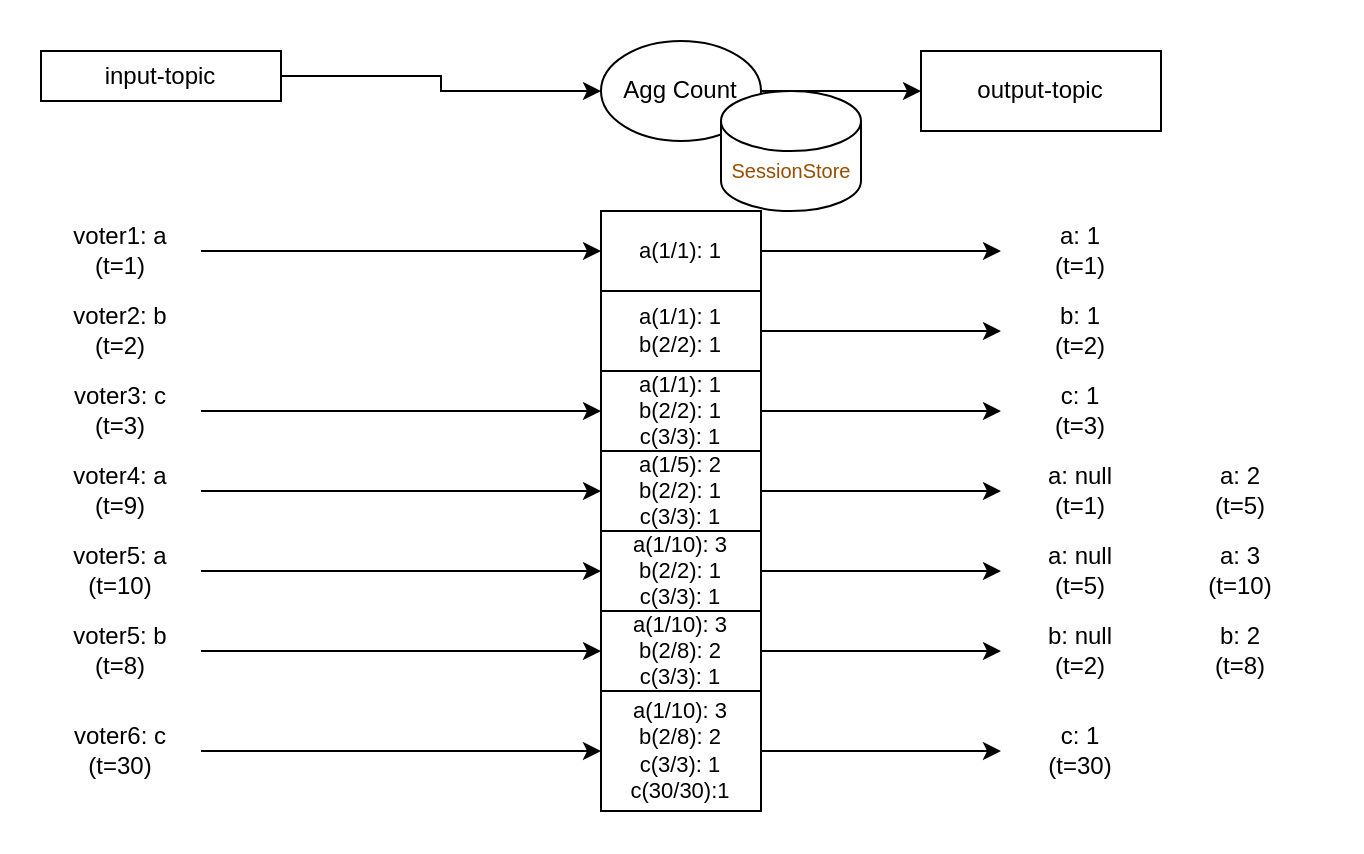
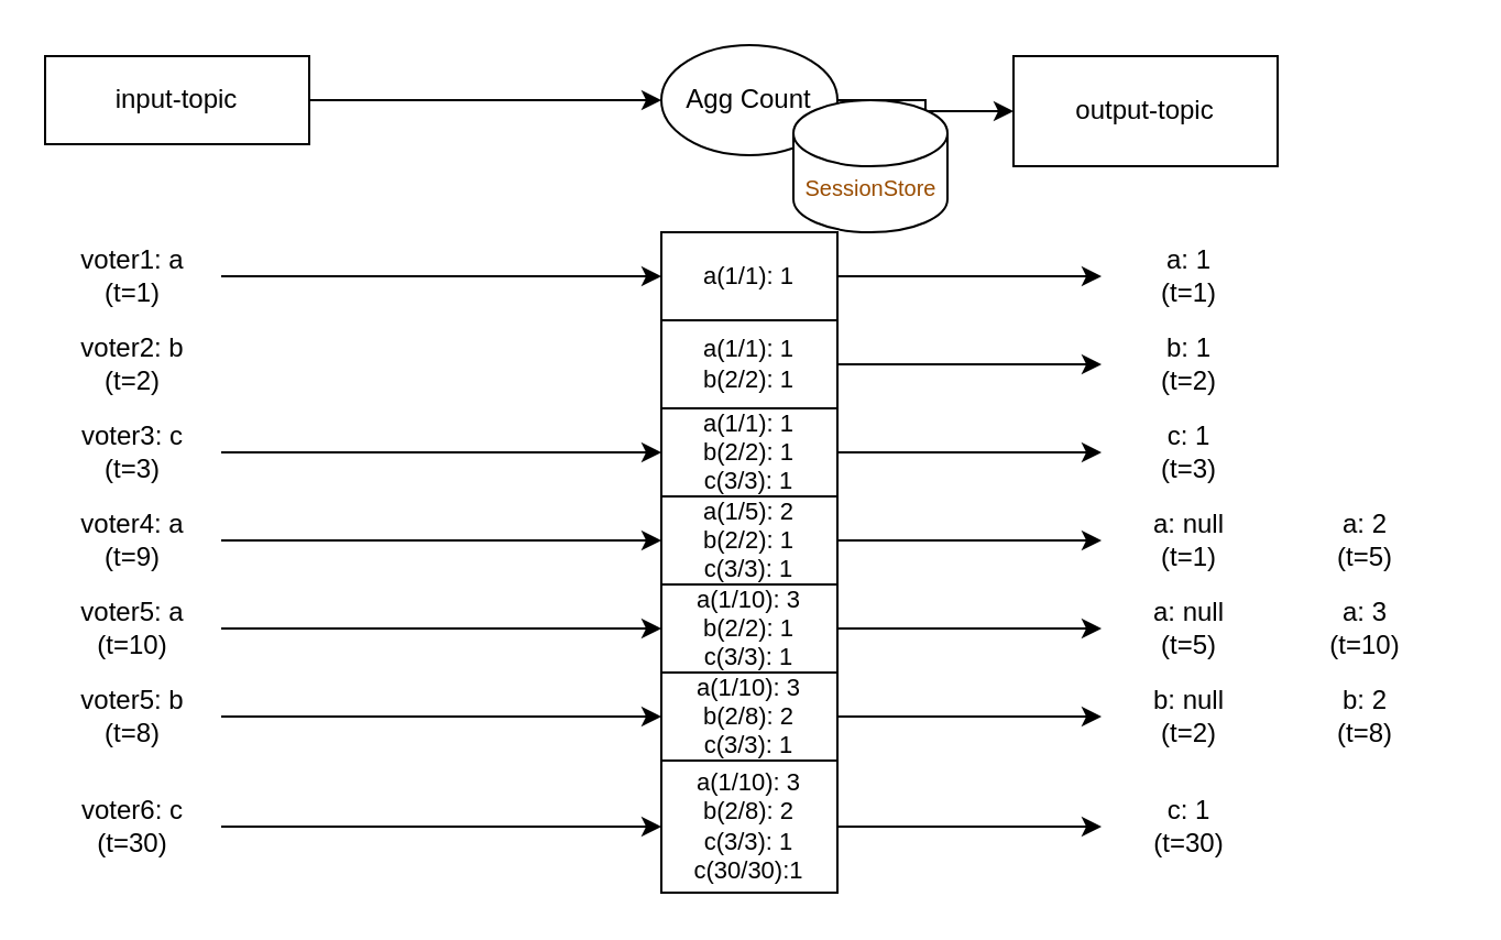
  <mxCell id="0" />
  <mxCell id="1" parent="0" />
  <mxCell id="2" style="edgeStyle=orthogonalEdgeStyle;rounded=0;orthogonalLoop=1;jettySize=auto;html=1;entryX=0;entryY=0.5;entryDx=0;entryDy=0;strokeColor=#000000;fontColor=#000000;" parent="1" source="3" target="5" edge="1"><mxGeometry relative="1" as="geometry" /></mxCell>
- <mxCell id="3" value="&lt;div&gt;&lt;font&gt;input-topic&lt;/font&gt;&lt;/div&gt;" style="rounded=0;whiteSpace=wrap;html=1;strokeColor=#000000;fontColor=#000000;" parent="1" vertex="1"><mxGeometry x="20" y="25" width="120" height="25" as="geometry" /></mxCell>
+ <mxCell id="3" value="&lt;div&gt;&lt;font&gt;input-topic&lt;/font&gt;&lt;/div&gt;" style="rounded=0;whiteSpace=wrap;html=1;strokeColor=#000000;fontColor=#000000;" parent="1" vertex="1"><mxGeometry x="20" y="25" width="120" height="40" as="geometry" /></mxCell>
  <mxCell id="4" style="edgeStyle=orthogonalEdgeStyle;rounded=0;orthogonalLoop=1;jettySize=auto;html=1;entryX=0;entryY=0.5;entryDx=0;entryDy=0;strokeColor=#000000;fontColor=#000000;" parent="1" source="5" target="6" edge="1"><mxGeometry relative="1" as="geometry" /></mxCell>
  <mxCell id="5" value="&lt;font&gt;Agg Count&lt;/font&gt;" style="ellipse;whiteSpace=wrap;html=1;strokeColor=#000000;fontColor=#000000;" parent="1" vertex="1"><mxGeometry x="300" y="20" width="80" height="50" as="geometry" /></mxCell>
- <mxCell id="6" value="&lt;font&gt;output-topic&lt;/font&gt;" style="rounded=0;whiteSpace=wrap;html=1;strokeColor=#000000;fontColor=#000000;" parent="1" vertex="1"><mxGeometry x="460" y="25" width="120" height="40" as="geometry" /></mxCell>
+ <mxCell id="6" value="&lt;font&gt;output-topic&lt;/font&gt;" style="rounded=0;whiteSpace=wrap;html=1;strokeColor=#000000;fontColor=#000000;" parent="1" vertex="1"><mxGeometry x="460" y="25" width="120" height="50" as="geometry" /></mxCell>
  <mxCell id="7" style="edgeStyle=orthogonalEdgeStyle;rounded=0;orthogonalLoop=1;jettySize=auto;html=1;entryX=0;entryY=0.5;entryDx=0;entryDy=0;" parent="1" source="8" target="22" edge="1"><mxGeometry relative="1" as="geometry" /></mxCell>
  <mxCell id="8" value="voter1: a&lt;div&gt;(t=1)&lt;/div&gt;" style="text;html=1;align=center;verticalAlign=middle;whiteSpace=wrap;rounded=0;fontColor=#000000;" parent="1" vertex="1"><mxGeometry x="20" y="110" width="80" height="30" as="geometry" /></mxCell>
  <mxCell id="9" value="voter2: b&lt;div&gt;(t=2)&lt;/div&gt;" style="text;html=1;align=center;verticalAlign=middle;whiteSpace=wrap;rounded=0;fontColor=#000000;" parent="1" vertex="1"><mxGeometry x="20" y="150" width="80" height="30" as="geometry" /></mxCell>
  <mxCell id="10" style="edgeStyle=orthogonalEdgeStyle;rounded=0;orthogonalLoop=1;jettySize=auto;html=1;entryX=0;entryY=0.5;entryDx=0;entryDy=0;" parent="1" source="11" target="26" edge="1"><mxGeometry relative="1" as="geometry" /></mxCell>
  <mxCell id="11" value="voter3: c&lt;div&gt;(t=3)&lt;/div&gt;" style="text;html=1;align=center;verticalAlign=middle;whiteSpace=wrap;rounded=0;fontColor=#000000;" parent="1" vertex="1"><mxGeometry x="20" y="190" width="80" height="30" as="geometry" /></mxCell>
  <mxCell id="12" value="" style="shape=cylinder3;whiteSpace=wrap;html=1;boundedLbl=1;backgroundOutline=1;size=15;strokeColor=#000000;fontColor=#000000;" parent="1" vertex="1"><mxGeometry x="360" y="45" width="70" height="60" as="geometry" /></mxCell>
  <mxCell id="13" style="edgeStyle=orthogonalEdgeStyle;rounded=0;orthogonalLoop=1;jettySize=auto;html=1;entryX=0;entryY=0.5;entryDx=0;entryDy=0;" parent="1" source="14" target="28" edge="1"><mxGeometry relative="1" as="geometry" /></mxCell>
  <mxCell id="14" value="voter4: a&lt;div&gt;(t=9)&lt;/div&gt;" style="text;html=1;align=center;verticalAlign=middle;whiteSpace=wrap;rounded=0;fontColor=#000000;" parent="1" vertex="1"><mxGeometry x="20" y="230" width="80" height="30" as="geometry" /></mxCell>
  <mxCell id="15" style="edgeStyle=orthogonalEdgeStyle;rounded=0;orthogonalLoop=1;jettySize=auto;html=1;entryX=0;entryY=0.5;entryDx=0;entryDy=0;" parent="1" source="16" target="30" edge="1"><mxGeometry relative="1" as="geometry" /></mxCell>
  <mxCell id="16" value="voter5: a&lt;div&gt;(t=10)&lt;/div&gt;" style="text;html=1;align=center;verticalAlign=middle;whiteSpace=wrap;rounded=0;fontColor=#000000;" parent="1" vertex="1"><mxGeometry x="20" y="270" width="80" height="30" as="geometry" /></mxCell>
  <mxCell id="17" style="edgeStyle=orthogonalEdgeStyle;rounded=0;orthogonalLoop=1;jettySize=auto;html=1;entryX=0;entryY=0.5;entryDx=0;entryDy=0;" parent="1" source="18" target="32" edge="1"><mxGeometry relative="1" as="geometry" /></mxCell>
  <mxCell id="18" value="voter5: b&lt;div&gt;(t=8)&lt;/div&gt;" style="text;html=1;align=center;verticalAlign=middle;whiteSpace=wrap;rounded=0;fontColor=#000000;" parent="1" vertex="1"><mxGeometry x="20" y="310" width="80" height="30" as="geometry" /></mxCell>
  <mxCell id="19" style="edgeStyle=orthogonalEdgeStyle;rounded=0;orthogonalLoop=1;jettySize=auto;html=1;entryX=0;entryY=0.5;entryDx=0;entryDy=0;" parent="1" source="20" target="34" edge="1"><mxGeometry relative="1" as="geometry" /></mxCell>
  <mxCell id="20" value="voter6: c&lt;div&gt;(t=30)&lt;/div&gt;" style="text;html=1;align=center;verticalAlign=middle;whiteSpace=wrap;rounded=0;fontColor=#000000;" parent="1" vertex="1"><mxGeometry x="20" y="360" width="80" height="30" as="geometry" /></mxCell>
  <mxCell id="21" style="edgeStyle=orthogonalEdgeStyle;rounded=0;orthogonalLoop=1;jettySize=auto;html=1;entryX=0;entryY=0.5;entryDx=0;entryDy=0;" parent="1" source="22" target="35" edge="1"><mxGeometry relative="1" as="geometry" /></mxCell>
  <mxCell id="22" value="a(1/1): 1" style="text;html=1;align=center;verticalAlign=middle;whiteSpace=wrap;rounded=0;fontColor=#000000;strokeColor=default;fontSize=11;" parent="1" vertex="1"><mxGeometry x="300" y="105" width="80" height="40" as="geometry" /></mxCell>
  <mxCell id="23" style="edgeStyle=orthogonalEdgeStyle;rounded=0;orthogonalLoop=1;jettySize=auto;html=1;entryX=0;entryY=0.5;entryDx=0;entryDy=0;" parent="1" source="24" target="36" edge="1"><mxGeometry relative="1" as="geometry" /></mxCell>
  <mxCell id="24" value="a(1/1): 1&lt;div style=&quot;font-size: 11px;&quot;&gt;b(2/2): 1&lt;/div&gt;" style="text;html=1;align=center;verticalAlign=middle;whiteSpace=wrap;rounded=0;fontColor=#000000;fillColor=none;strokeColor=default;fontSize=11;" parent="1" vertex="1"><mxGeometry x="300" y="145" width="80" height="40" as="geometry" /></mxCell>
  <mxCell id="25" style="edgeStyle=orthogonalEdgeStyle;rounded=0;orthogonalLoop=1;jettySize=auto;html=1;entryX=0;entryY=0.5;entryDx=0;entryDy=0;" parent="1" source="26" target="37" edge="1"><mxGeometry relative="1" as="geometry" /></mxCell>
  <mxCell id="26" value="a(1/1): 1&lt;div style=&quot;font-size: 11px;&quot;&gt;b(2/2): 1&lt;/div&gt;&lt;div style=&quot;font-size: 11px;&quot;&gt;c(3/3): 1&lt;/div&gt;" style="text;html=1;align=center;verticalAlign=middle;whiteSpace=wrap;rounded=0;fontColor=#000000;strokeColor=default;fontSize=11;" parent="1" vertex="1"><mxGeometry x="300" y="185" width="80" height="40" as="geometry" /></mxCell>
  <mxCell id="27" style="edgeStyle=orthogonalEdgeStyle;rounded=0;orthogonalLoop=1;jettySize=auto;html=1;entryX=0;entryY=0.5;entryDx=0;entryDy=0;" parent="1" source="28" target="38" edge="1"><mxGeometry relative="1" as="geometry" /></mxCell>
  <mxCell id="28" value="a(1/5): 2&lt;div style=&quot;font-size: 11px;&quot;&gt;b(2/2): 1&lt;/div&gt;&lt;div style=&quot;font-size: 11px;&quot;&gt;c(3/3): 1&lt;/div&gt;" style="text;html=1;align=center;verticalAlign=middle;whiteSpace=wrap;rounded=0;fontColor=#000000;strokeColor=default;fontSize=11;" parent="1" vertex="1"><mxGeometry x="300" y="225" width="80" height="40" as="geometry" /></mxCell>
  <mxCell id="29" style="edgeStyle=orthogonalEdgeStyle;rounded=0;orthogonalLoop=1;jettySize=auto;html=1;entryX=0;entryY=0.5;entryDx=0;entryDy=0;" parent="1" source="30" target="39" edge="1"><mxGeometry relative="1" as="geometry" /></mxCell>
  <mxCell id="30" value="a(1/10): 3&lt;div style=&quot;font-size: 11px;&quot;&gt;b(2/2): 1&lt;/div&gt;&lt;div style=&quot;font-size: 11px;&quot;&gt;c(3/3): 1&lt;/div&gt;" style="text;html=1;align=center;verticalAlign=middle;whiteSpace=wrap;rounded=0;fontColor=#000000;strokeColor=default;fontSize=11;" parent="1" vertex="1"><mxGeometry x="300" y="265" width="80" height="40" as="geometry" /></mxCell>
  <mxCell id="31" style="edgeStyle=orthogonalEdgeStyle;rounded=0;orthogonalLoop=1;jettySize=auto;html=1;" parent="1" source="32" target="41" edge="1"><mxGeometry relative="1" as="geometry" /></mxCell>
  <mxCell id="32" value="a(1/10): 3&lt;div style=&quot;font-size: 11px;&quot;&gt;b(2/8): 2&lt;/div&gt;&lt;div style=&quot;font-size: 11px;&quot;&gt;c(3/3): 1&lt;/div&gt;" style="text;html=1;align=center;verticalAlign=middle;whiteSpace=wrap;rounded=0;fontColor=#000000;strokeColor=default;fontSize=11;" parent="1" vertex="1"><mxGeometry x="300" y="305" width="80" height="40" as="geometry" /></mxCell>
  <mxCell id="33" style="edgeStyle=orthogonalEdgeStyle;rounded=0;orthogonalLoop=1;jettySize=auto;html=1;entryX=0;entryY=0.5;entryDx=0;entryDy=0;" parent="1" source="34" target="42" edge="1"><mxGeometry relative="1" as="geometry" /></mxCell>
  <mxCell id="34" value="a(1/10): 3&lt;div&gt;b(2/8): 2&lt;/div&gt;&lt;div&gt;c(3/3): 1&lt;/div&gt;&lt;div&gt;c(30/30):1&lt;/div&gt;" style="text;html=1;align=center;verticalAlign=middle;whiteSpace=wrap;rounded=0;fontColor=#000000;strokeColor=default;fontSize=11;" parent="1" vertex="1"><mxGeometry x="300" y="345" width="80" height="60" as="geometry" /></mxCell>
  <mxCell id="35" value="a: 1&lt;div&gt;(t=1)&lt;/div&gt;" style="text;html=1;align=center;verticalAlign=middle;whiteSpace=wrap;rounded=0;fontColor=#000000;" parent="1" vertex="1"><mxGeometry x="500" y="110" width="80" height="30" as="geometry" /></mxCell>
  <mxCell id="36" value="b: 1&lt;div&gt;(t=2)&lt;/div&gt;" style="text;html=1;align=center;verticalAlign=middle;whiteSpace=wrap;rounded=0;fontColor=#000000;" parent="1" vertex="1"><mxGeometry x="500" y="150" width="80" height="30" as="geometry" /></mxCell>
  <mxCell id="37" value="c: 1&lt;div&gt;(t=3)&lt;/div&gt;" style="text;html=1;align=center;verticalAlign=middle;whiteSpace=wrap;rounded=0;fontColor=#000000;" parent="1" vertex="1"><mxGeometry x="500" y="190" width="80" height="30" as="geometry" /></mxCell>
  <mxCell id="38" value="a: null&lt;div&gt;(t=1)&lt;/div&gt;" style="text;html=1;align=center;verticalAlign=middle;whiteSpace=wrap;rounded=0;fontColor=#000000;" parent="1" vertex="1"><mxGeometry x="500" y="230" width="80" height="30" as="geometry" /></mxCell>
  <mxCell id="39" value="a: null&lt;div&gt;(t=5)&lt;/div&gt;" style="text;html=1;align=center;verticalAlign=middle;whiteSpace=wrap;rounded=0;fontColor=#000000;" parent="1" vertex="1"><mxGeometry x="500" y="270" width="80" height="30" as="geometry" /></mxCell>
  <mxCell id="40" value="a: 3&lt;div&gt;(t=10)&lt;/div&gt;" style="text;html=1;align=center;verticalAlign=middle;whiteSpace=wrap;rounded=0;fontColor=#000000;" parent="1" vertex="1"><mxGeometry x="580" y="270" width="80" height="30" as="geometry" /></mxCell>
  <mxCell id="41" value="b: null&lt;div&gt;(t=2)&lt;/div&gt;" style="text;html=1;align=center;verticalAlign=middle;whiteSpace=wrap;rounded=0;fontColor=#000000;" parent="1" vertex="1"><mxGeometry x="500" y="310" width="80" height="30" as="geometry" /></mxCell>
  <mxCell id="42" value="c: 1&lt;div&gt;(t=30)&lt;/div&gt;" style="text;html=1;align=center;verticalAlign=middle;whiteSpace=wrap;rounded=0;fontColor=#000000;" parent="1" vertex="1"><mxGeometry x="500" y="360" width="80" height="30" as="geometry" /></mxCell>
  <mxCell id="43" value="SessionStore" style="text;html=1;align=center;verticalAlign=middle;whiteSpace=wrap;rounded=0;fontColor=#994C00;fontSize=10;" parent="1" vertex="1"><mxGeometry x="362.5" y="70" width="65" height="30" as="geometry" /></mxCell>
  <mxCell id="44" value="a: 2&lt;div&gt;(t=5)&lt;/div&gt;" style="text;html=1;align=center;verticalAlign=middle;whiteSpace=wrap;rounded=0;fontColor=#000000;" vertex="1" parent="1"><mxGeometry x="580" y="230" width="80" height="30" as="geometry" /></mxCell>
  <mxCell id="45" value="b: 2&lt;div&gt;(t=8)&lt;/div&gt;" style="text;html=1;align=center;verticalAlign=middle;whiteSpace=wrap;rounded=0;fontColor=#000000;" vertex="1" parent="1"><mxGeometry x="580" y="310" width="80" height="30" as="geometry" /></mxCell>
